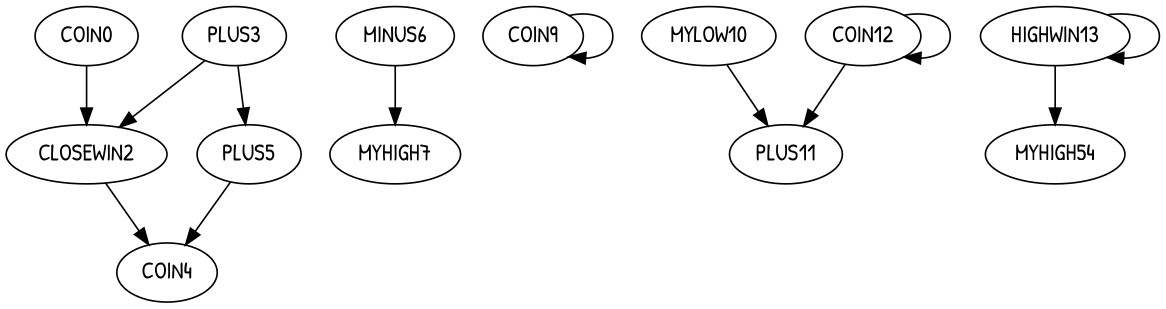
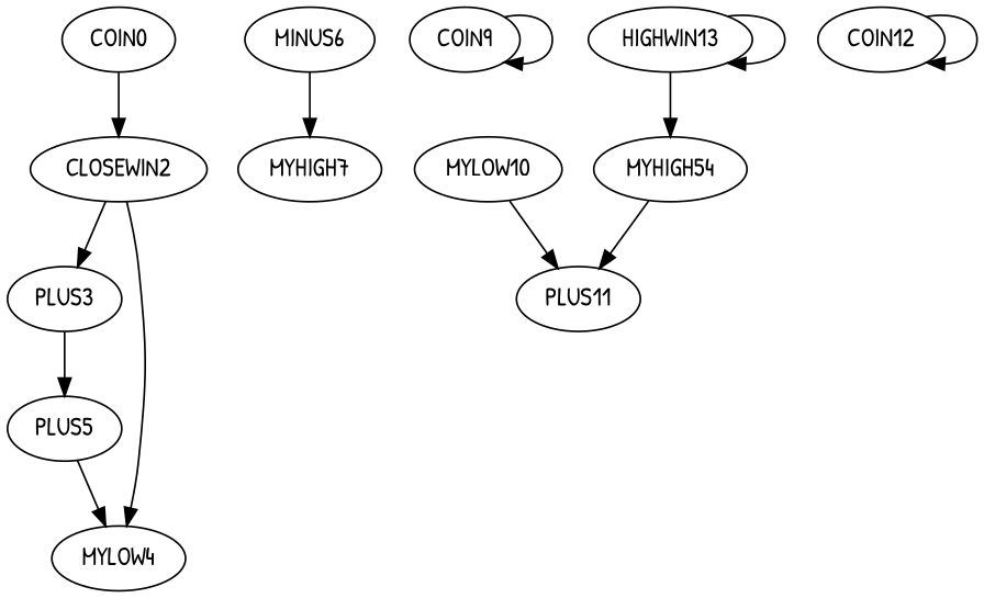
  digraph {
    fontname="Patrick Hand"
    node [fontname="Patrick Hand"]
    edge [fontname="Patrick Hand"]
    n1 [label=COIN0]
    CLOSEWIN2
    PLUS3
-   MYLOW4 [label=COIN4]
+   MYLOW4
    PLUS5
    MINUS6
    MYHIGH7
    COIN9
    MYLOW10
    PLUS11
    COIN12
    HIGHWIN13
    n13 [label=MYHIGH54]
    n1 -> CLOSEWIN2
-   PLUS3 -> CLOSEWIN2
+   CLOSEWIN2 -> PLUS3
    CLOSEWIN2 -> MYLOW4
    PLUS3 -> PLUS5
    PLUS5 -> MYLOW4
    MINUS6 -> MYHIGH7
    COIN9 -> COIN9
    MYLOW10 -> PLUS11
-   COIN12 -> PLUS11
+   n13 -> PLUS11
    COIN12 -> COIN12
    HIGHWIN13 -> HIGHWIN13
    HIGHWIN13 -> n13
  }
